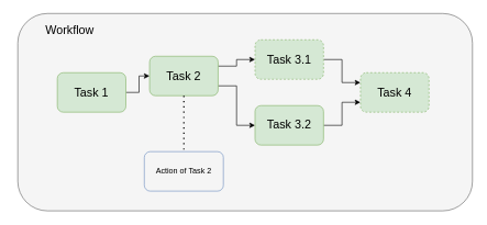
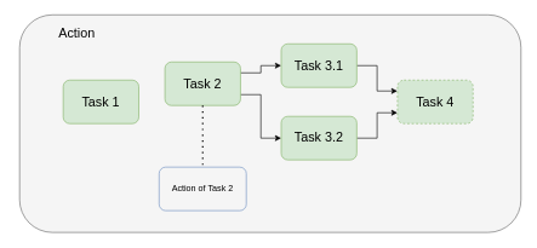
  <mxCell id="0" />
  <mxCell id="1" parent="0" />
  <mxCell id="2" value="" style="rounded=1;whiteSpace=wrap;html=1;fillColor=#f5f5f5;fontColor=#333333;strokeColor=#666666;" vertex="1" parent="1"><mxGeometry x="26" y="20" width="690" height="300" as="geometry" /></mxCell>
- <mxCell id="3" style="edgeStyle=orthogonalEdgeStyle;rounded=0;orthogonalLoop=1;jettySize=auto;html=1;exitX=1;exitY=0.5;exitDx=0;exitDy=0;entryX=0;entryY=0.5;entryDx=0;entryDy=0;fontSize=18;" edge="1" parent="1" source="4" target="7"><mxGeometry relative="1" as="geometry" /></mxCell>
  <mxCell id="4" value="Task 1" style="rounded=1;whiteSpace=wrap;html=1;fontSize=18;fillColor=#d5e8d4;strokeColor=#82b366;" vertex="1" parent="1"><mxGeometry x="86" y="110" width="104" height="60" as="geometry" /></mxCell>
  <mxCell id="5" style="edgeStyle=orthogonalEdgeStyle;rounded=0;orthogonalLoop=1;jettySize=auto;html=1;exitX=1;exitY=0.25;exitDx=0;exitDy=0;entryX=0;entryY=0.5;entryDx=0;entryDy=0;fontSize=18;" edge="1" parent="1" source="7" target="9"><mxGeometry relative="1" as="geometry" /></mxCell>
  <mxCell id="6" style="edgeStyle=orthogonalEdgeStyle;rounded=0;orthogonalLoop=1;jettySize=auto;html=1;exitX=1;exitY=0.75;exitDx=0;exitDy=0;entryX=0;entryY=0.5;entryDx=0;entryDy=0;fontSize=18;" edge="1" parent="1" source="7" target="11"><mxGeometry relative="1" as="geometry" /></mxCell>
  <mxCell id="7" value="Task 2" style="rounded=1;whiteSpace=wrap;html=1;fontSize=18;fillColor=#d5e8d4;strokeColor=#82b366;" vertex="1" parent="1"><mxGeometry x="226" y="85" width="104" height="60" as="geometry" /></mxCell>
  <mxCell id="8" style="edgeStyle=orthogonalEdgeStyle;rounded=0;orthogonalLoop=1;jettySize=auto;html=1;exitX=1;exitY=0.5;exitDx=0;exitDy=0;entryX=0;entryY=0.25;entryDx=0;entryDy=0;fontSize=18;" edge="1" parent="1" source="9" target="12"><mxGeometry relative="1" as="geometry" /></mxCell>
- <mxCell id="9" value="Task 3.1" style="rounded=1;whiteSpace=wrap;html=1;fontSize=18;fillColor=#d5e8d4;strokeColor=#82b366;dashed=1;" vertex="1" parent="1"><mxGeometry x="386" y="60" width="104" height="60" as="geometry" /></mxCell>
+ <mxCell id="9" value="Task 3.1" style="rounded=1;whiteSpace=wrap;html=1;fontSize=18;fillColor=#d5e8d4;strokeColor=#82b366;" vertex="1" parent="1"><mxGeometry x="386" y="60" width="104" height="60" as="geometry" /></mxCell>
  <mxCell id="10" style="edgeStyle=orthogonalEdgeStyle;rounded=0;orthogonalLoop=1;jettySize=auto;html=1;exitX=1;exitY=0.5;exitDx=0;exitDy=0;entryX=0;entryY=0.75;entryDx=0;entryDy=0;fontSize=18;" edge="1" parent="1" source="11" target="12"><mxGeometry relative="1" as="geometry" /></mxCell>
  <mxCell id="11" value="Task 3.2" style="rounded=1;whiteSpace=wrap;html=1;fontSize=18;fillColor=#d5e8d4;strokeColor=#82b366;" vertex="1" parent="1"><mxGeometry x="386" y="160" width="104" height="60" as="geometry" /></mxCell>
  <mxCell id="12" value="Task 4" style="rounded=1;whiteSpace=wrap;html=1;fontSize=18;fillColor=#d5e8d4;strokeColor=#82b366;dashed=1;" vertex="1" parent="1"><mxGeometry x="546" y="110" width="104" height="60" as="geometry" /></mxCell>
  <mxCell id="13" value="" style="endArrow=none;dashed=1;html=1;dashPattern=1 3;strokeWidth=2;rounded=0;exitX=0.5;exitY=1;exitDx=0;exitDy=0;" edge="1" parent="1" source="7" target="14"><mxGeometry width="50" height="50" relative="1" as="geometry"><mxPoint x="386" y="320" as="sourcePoint" /><mxPoint x="436" y="270" as="targetPoint" /></mxGeometry></mxCell>
  <mxCell id="14" value="Action of Task 2" style="rounded=1;whiteSpace=wrap;html=1;fillColor=#f5f5f5;strokeColor=#6c8ebf;" vertex="1" parent="1"><mxGeometry x="218" y="230" width="120" height="60" as="geometry" /></mxCell>
- <mxCell id="15" value="&lt;font style=&quot;font-size: 18px;&quot;&gt;Workflow&lt;/font&gt;" style="text;html=1;strokeColor=none;fillColor=none;align=center;verticalAlign=middle;whiteSpace=wrap;rounded=0;" vertex="1" parent="1"><mxGeometry x="20" y="30" width="170" height="30" as="geometry" /></mxCell>
+ <mxCell id="15" value="&lt;font style=&quot;font-size: 18px;&quot;&gt;Action&lt;/font&gt;" style="text;html=1;strokeColor=none;fillColor=none;align=center;verticalAlign=middle;whiteSpace=wrap;rounded=0;" vertex="1" parent="1"><mxGeometry x="20" y="30" width="170" height="30" as="geometry" /></mxCell>
